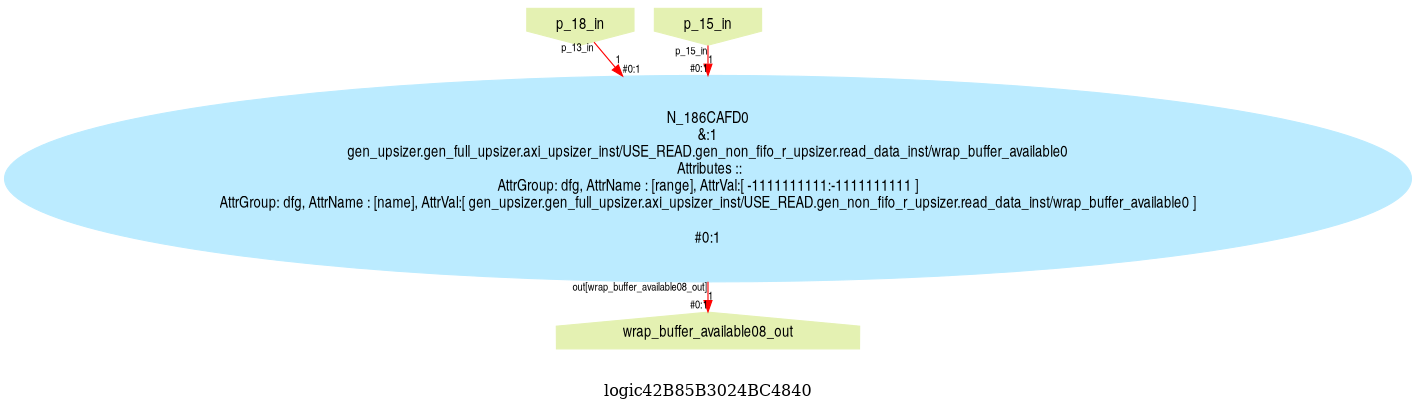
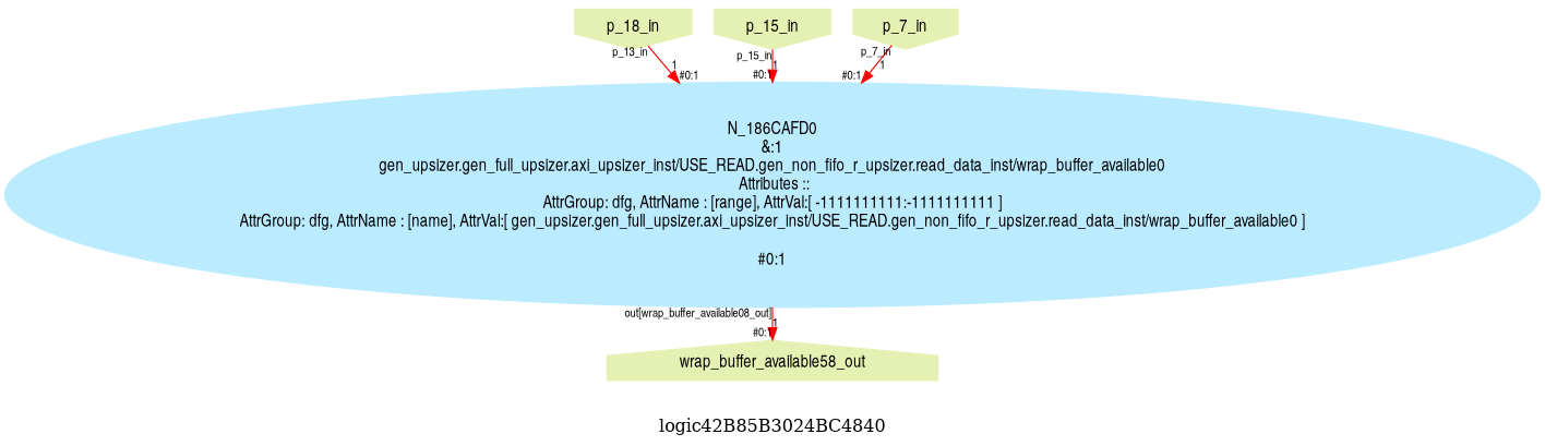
  digraph {
    label=logic42B85B3024BC4840
    ranksep=0.1
    splines=true
    node [color="#e4f1b2" fontname=helveticanarrow shape=invhouse style=filled]
    edge [color="#ff0000" fontname=helveticanarrow fontsize=10 headlabel="#0:1"]
    n1 [label=p_18_in]
    n2 [label=p_15_in]
-   n4 [label=wrap_buffer_available08_out shape=house]
+   n3 [label=p_7_in]
+   n4 [label=wrap_buffer_available58_out shape=house]
    n5 [color="#bbebff" label="N_186CAFD0\n&:1\ngen_upsizer.gen_full_upsizer.axi_upsizer_inst/USE_READ.gen_non_fifo_r_upsizer.read_data_inst/wrap_buffer_available0\n Attributes ::\nAttrGroup: dfg, AttrName : [range], AttrVal:[ -1111111111:-1111111111 ]\nAttrGroup: dfg, AttrName : [name], AttrVal:[ gen_upsizer.gen_full_upsizer.axi_upsizer_inst/USE_READ.gen_non_fifo_r_upsizer.read_data_inst/wrap_buffer_available0 ]\n\n#0:1\n" shape=""]
    subgraph sub_1 {
      rank=source
      n1
      n2
+     n3
    }
    subgraph sub_2 {
      rank=sink
      n4
    }
    n1 -> n5 [label=1 taillabel=p_13_in]
    n2 -> n5 [label=1 taillabel=p_15_in]
+   n3 -> n5 [label=1 taillabel=p_7_in]
    n5 -> n4 [label=1 taillabel="out[wrap_buffer_available08_out]"]
  }
